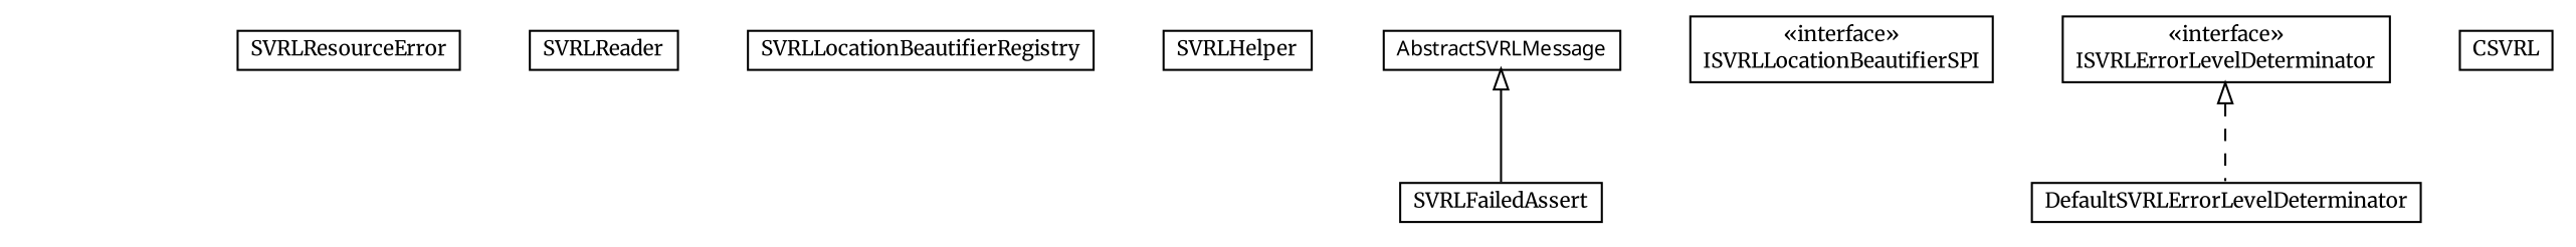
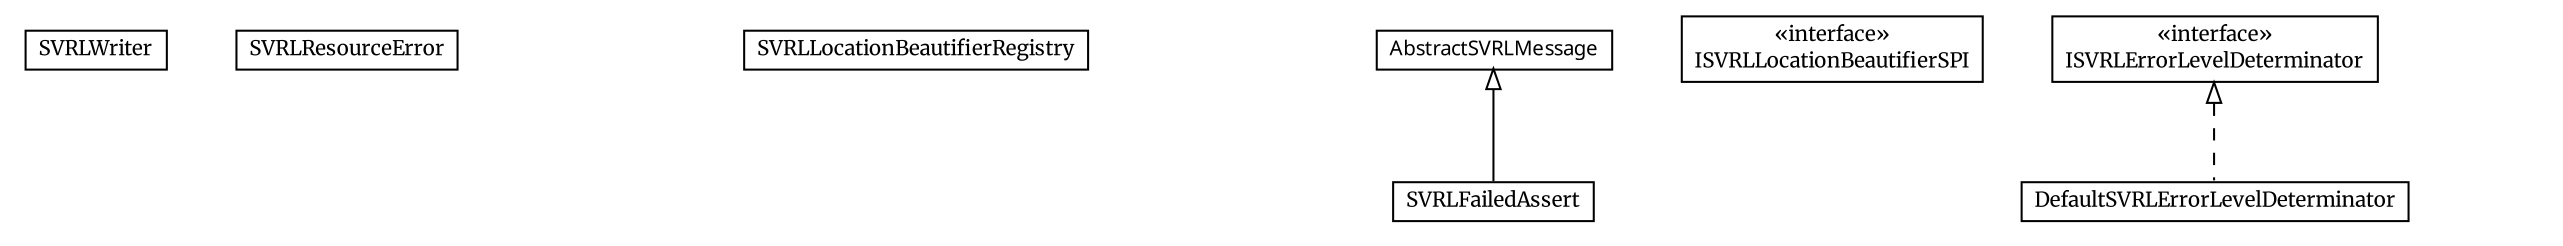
  digraph {
    fontname=Merriweather
    nodesep=0.25
    ranksep=0.5
    node [fontcolor=black fontname=Merriweather fontsize=10.0 shape=plaintext]
    edge [arrowtail=empty dir=back fontname=Merriweather fontsize=10 headport=p labelfontname=arial labelfontsize=10 tailport=p]
+   n1 [label=<<table title="com.helger.schematron.svrl.SVRLWriter" border="0" cellborder="1" cellspacing="0" cellpadding="2" port="p" href="./SVRLWriter.html"> 		<tr><td><table border="0" cellspacing="0" cellpadding="1"> <tr><td align="center" balign="center"> SVRLWriter </td></tr> 		</table></td></tr> 		</table>>]
    n2 [label=<<table title="com.helger.schematron.svrl.SVRLResourceError" border="0" cellborder="1" cellspacing="0" cellpadding="2" port="p" href="./SVRLResourceError.html"> 		<tr><td><table border="0" cellspacing="0" cellpadding="1"> <tr><td align="center" balign="center"> SVRLResourceError </td></tr> 		</table></td></tr> 		</table>>]
-   n3 [label=<<table title="com.helger.schematron.svrl.SVRLReader" border="0" cellborder="1" cellspacing="0" cellpadding="2" port="p" href="./SVRLReader.html"> 		<tr><td><table border="0" cellspacing="0" cellpadding="1"> <tr><td align="center" balign="center"> SVRLReader </td></tr> 		</table></td></tr> 		</table>>]
    n4 [label=<<table title="com.helger.schematron.svrl.SVRLLocationBeautifierRegistry" border="0" cellborder="1" cellspacing="0" cellpadding="2" port="p" href="./SVRLLocationBeautifierRegistry.html"> 		<tr><td><table border="0" cellspacing="0" cellpadding="1"> <tr><td align="center" balign="center"> SVRLLocationBeautifierRegistry </td></tr> 		</table></td></tr> 		</table>>]
-   n5 [label=<<table title="com.helger.schematron.svrl.SVRLHelper" border="0" cellborder="1" cellspacing="0" cellpadding="2" port="p" href="./SVRLHelper.html"> 		<tr><td><table border="0" cellspacing="0" cellpadding="1"> <tr><td align="center" balign="center"> SVRLHelper </td></tr> 		</table></td></tr> 		</table>>]
    n6 [label=<<table title="com.helger.schematron.svrl.SVRLFailedAssert" border="0" cellborder="1" cellspacing="0" cellpadding="2" port="p" href="./SVRLFailedAssert.html"> 		<tr><td><table border="0" cellspacing="0" cellpadding="1"> <tr><td align="center" balign="center"> SVRLFailedAssert </td></tr> 		</table></td></tr> 		</table>>]
    n7 [label=<<table title="com.helger.schematron.svrl.ISVRLLocationBeautifierSPI" border="0" cellborder="1" cellspacing="0" cellpadding="2" port="p" href="./ISVRLLocationBeautifierSPI.html"> 		<tr><td><table border="0" cellspacing="0" cellpadding="1"> <tr><td align="center" balign="center"> &#171;interface&#187; </td></tr> <tr><td align="center" balign="center"> ISVRLLocationBeautifierSPI </td></tr> 		</table></td></tr> 		</table>>]
    n8 [label=<<table title="com.helger.schematron.svrl.ISVRLErrorLevelDeterminator" border="0" cellborder="1" cellspacing="0" cellpadding="2" port="p" href="./ISVRLErrorLevelDeterminator.html"> 		<tr><td><table border="0" cellspacing="0" cellpadding="1"> <tr><td align="center" balign="center"> &#171;interface&#187; </td></tr> <tr><td align="center" balign="center"> ISVRLErrorLevelDeterminator </td></tr> 		</table></td></tr> 		</table>>]
    n9 [label=<<table title="com.helger.schematron.svrl.DefaultSVRLErrorLevelDeterminator" border="0" cellborder="1" cellspacing="0" cellpadding="2" port="p" href="./DefaultSVRLErrorLevelDeterminator.html"> 		<tr><td><table border="0" cellspacing="0" cellpadding="1"> <tr><td align="center" balign="center"> DefaultSVRLErrorLevelDeterminator </td></tr> 		</table></td></tr> 		</table>>]
-   n10 [label=<<table title="com.helger.schematron.svrl.CSVRL" border="0" cellborder="1" cellspacing="0" cellpadding="2" port="p" href="./CSVRL.html"> 		<tr><td><table border="0" cellspacing="0" cellpadding="1"> <tr><td align="center" balign="center"> CSVRL </td></tr> 		</table></td></tr> 		</table>>]
    n11 [label=<<table title="com.helger.schematron.svrl.AbstractSVRLMessage" border="0" cellborder="1" cellspacing="0" cellpadding="2" port="p" href="./AbstractSVRLMessage.html"> 		<tr><td><table border="0" cellspacing="0" cellpadding="1"> <tr><td align="center" balign="center"><font face="ariali"> AbstractSVRLMessage </font></td></tr> 		</table></td></tr> 		</table>>]
    n8 -> n9 [style=dashed]
    n11 -> n6
  }
